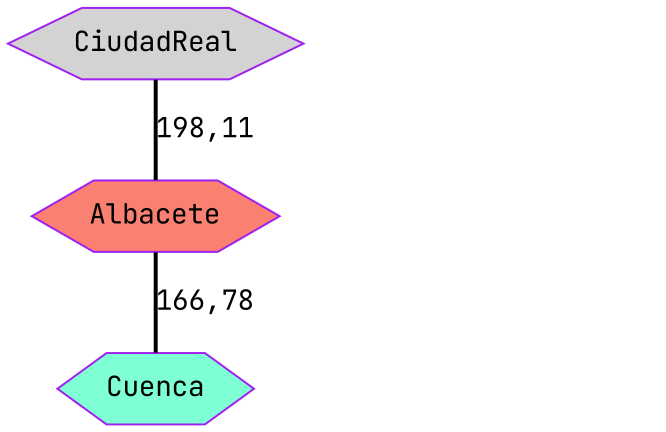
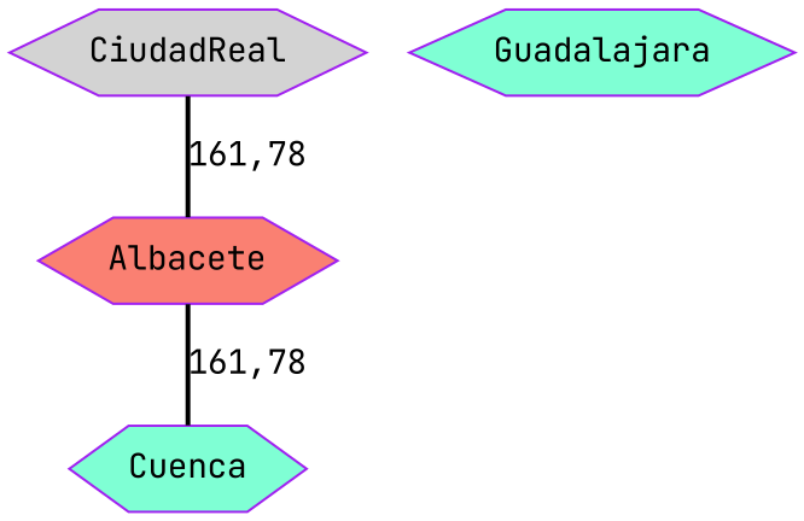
  strict graph {
    fontname="JetBrains Mono"
    node [color=purple fillcolor=aquamarine fontname="JetBrains Mono" shape=hexagon style=filled]
    edge [fontname="JetBrains Mono" style=bold]
    n1 [fillcolor=salmon label=Albacete]
    n2 [label=Cuenca]
    n3 [fillcolor=lightgrey label=CiudadReal]
-   n1 -- n2 [label="166,78"]
-   n3 -- n1 [label="198,11"]
+   n4 [label=Guadalajara]
+   n1 -- n2 [label="161,78"]
+   n3 -- n1 [label="161,78"]
  }
